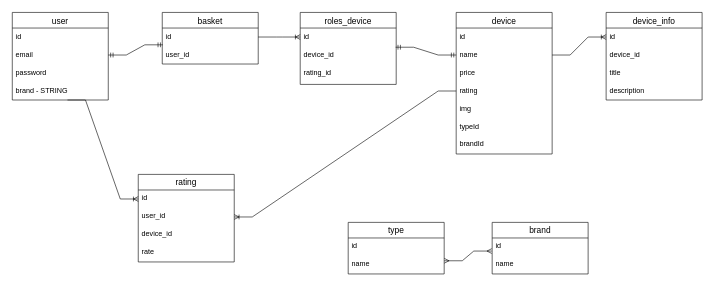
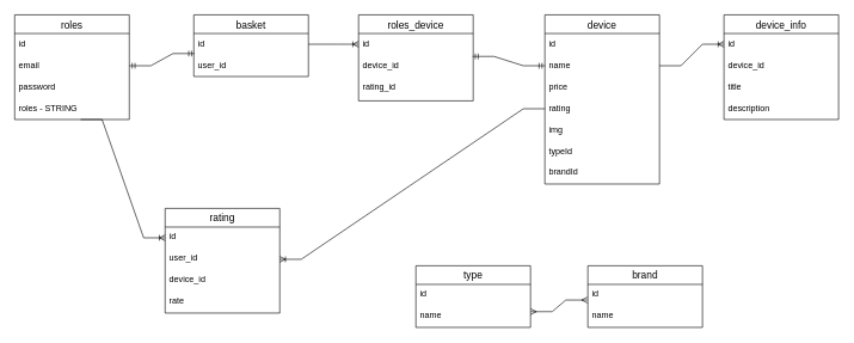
  <mxCell id="0" />
  <mxCell id="1" parent="0" />
- <mxCell id="2" value="user" style="swimlane;fontStyle=0;childLayout=stackLayout;horizontal=1;startSize=26;horizontalStack=0;resizeParent=1;resizeParentMax=0;resizeLast=0;collapsible=1;marginBottom=0;align=center;fontSize=14;" vertex="1" parent="1"><mxGeometry x="20" y="20" width="160" height="146" as="geometry" /></mxCell>
+ <mxCell id="2" value="roles" style="swimlane;fontStyle=0;childLayout=stackLayout;horizontal=1;startSize=26;horizontalStack=0;resizeParent=1;resizeParentMax=0;resizeLast=0;collapsible=1;marginBottom=0;align=center;fontSize=14;" vertex="1" parent="1"><mxGeometry x="20" y="20" width="160" height="146" as="geometry" /></mxCell>
  <mxCell id="3" value="id" style="text;strokeColor=none;fillColor=none;spacingLeft=4;spacingRight=4;overflow=hidden;rotatable=0;points=[[0,0.5],[1,0.5]];portConstraint=eastwest;fontSize=12;" vertex="1" parent="2"><mxGeometry y="26" width="160" height="30" as="geometry" /></mxCell>
  <mxCell id="4" value="email" style="text;strokeColor=none;fillColor=none;spacingLeft=4;spacingRight=4;overflow=hidden;rotatable=0;points=[[0,0.5],[1,0.5]];portConstraint=eastwest;fontSize=12;" vertex="1" parent="2"><mxGeometry y="56" width="160" height="30" as="geometry" /></mxCell>
  <mxCell id="5" value="password&#10;" style="text;strokeColor=none;fillColor=none;spacingLeft=4;spacingRight=4;overflow=hidden;rotatable=0;points=[[0,0.5],[1,0.5]];portConstraint=eastwest;fontSize=12;" vertex="1" parent="2"><mxGeometry y="86" width="160" height="30" as="geometry" /></mxCell>
- <mxCell id="6" value="brand - STRING" style="text;strokeColor=none;fillColor=none;spacingLeft=4;spacingRight=4;overflow=hidden;rotatable=0;points=[[0,0.5],[1,0.5]];portConstraint=eastwest;fontSize=12;" vertex="1" parent="2"><mxGeometry y="116" width="160" height="30" as="geometry" /></mxCell>
+ <mxCell id="6" value="roles - STRING" style="text;strokeColor=none;fillColor=none;spacingLeft=4;spacingRight=4;overflow=hidden;rotatable=0;points=[[0,0.5],[1,0.5]];portConstraint=eastwest;fontSize=12;" vertex="1" parent="2"><mxGeometry y="116" width="160" height="30" as="geometry" /></mxCell>
  <mxCell id="7" value="basket" style="swimlane;fontStyle=0;childLayout=stackLayout;horizontal=1;startSize=26;horizontalStack=0;resizeParent=1;resizeParentMax=0;resizeLast=0;collapsible=1;marginBottom=0;align=center;fontSize=14;" vertex="1" parent="1"><mxGeometry x="270" y="20" width="160" height="86" as="geometry" /></mxCell>
  <mxCell id="8" value="id" style="text;strokeColor=none;fillColor=none;spacingLeft=4;spacingRight=4;overflow=hidden;rotatable=0;points=[[0,0.5],[1,0.5]];portConstraint=eastwest;fontSize=12;" vertex="1" parent="7"><mxGeometry y="26" width="160" height="30" as="geometry" /></mxCell>
  <mxCell id="9" value="user_id" style="text;strokeColor=none;fillColor=none;spacingLeft=4;spacingRight=4;overflow=hidden;rotatable=0;points=[[0,0.5],[1,0.5]];portConstraint=eastwest;fontSize=12;" vertex="1" parent="7"><mxGeometry y="56" width="160" height="30" as="geometry" /></mxCell>
  <mxCell id="10" value="" style="edgeStyle=entityRelationEdgeStyle;fontSize=12;html=1;endArrow=ERmandOne;startArrow=ERmandOne;rounded=0;entryX=0.006;entryY=-0.067;entryDx=0;entryDy=0;entryPerimeter=0;exitX=1;exitY=0.5;exitDx=0;exitDy=0;" edge="1" parent="1" source="4" target="9"><mxGeometry width="100" height="100" relative="1" as="geometry"><mxPoint x="190" y="90" as="sourcePoint" /><mxPoint x="270" y="130" as="targetPoint" /></mxGeometry></mxCell>
  <mxCell id="11" value="device" style="swimlane;fontStyle=0;childLayout=stackLayout;horizontal=1;startSize=26;horizontalStack=0;resizeParent=1;resizeParentMax=0;resizeLast=0;collapsible=1;marginBottom=0;align=center;fontSize=14;" vertex="1" parent="1"><mxGeometry x="760" y="20" width="160" height="236" as="geometry" /></mxCell>
  <mxCell id="12" value="id" style="text;strokeColor=none;fillColor=none;spacingLeft=4;spacingRight=4;overflow=hidden;rotatable=0;points=[[0,0.5],[1,0.5]];portConstraint=eastwest;fontSize=12;" vertex="1" parent="11"><mxGeometry y="26" width="160" height="30" as="geometry" /></mxCell>
  <mxCell id="13" value="name" style="text;strokeColor=none;fillColor=none;spacingLeft=4;spacingRight=4;overflow=hidden;rotatable=0;points=[[0,0.5],[1,0.5]];portConstraint=eastwest;fontSize=12;" vertex="1" parent="11"><mxGeometry y="56" width="160" height="30" as="geometry" /></mxCell>
  <mxCell id="14" value="price" style="text;strokeColor=none;fillColor=none;spacingLeft=4;spacingRight=4;overflow=hidden;rotatable=0;points=[[0,0.5],[1,0.5]];portConstraint=eastwest;fontSize=12;" vertex="1" parent="11"><mxGeometry y="86" width="160" height="30" as="geometry" /></mxCell>
  <mxCell id="15" value="rating" style="text;strokeColor=none;fillColor=none;spacingLeft=4;spacingRight=4;overflow=hidden;rotatable=0;points=[[0,0.5],[1,0.5]];portConstraint=eastwest;fontSize=12;" vertex="1" parent="11"><mxGeometry y="116" width="160" height="30" as="geometry" /></mxCell>
  <mxCell id="16" value="img" style="text;strokeColor=none;fillColor=none;spacingLeft=4;spacingRight=4;overflow=hidden;rotatable=0;points=[[0,0.5],[1,0.5]];portConstraint=eastwest;fontSize=12;" vertex="1" parent="11"><mxGeometry y="146" width="160" height="30" as="geometry" /></mxCell>
  <mxCell id="17" value="typeId" style="text;strokeColor=none;fillColor=none;spacingLeft=4;spacingRight=4;overflow=hidden;rotatable=0;points=[[0,0.5],[1,0.5]];portConstraint=eastwest;fontSize=12;" vertex="1" parent="11"><mxGeometry y="176" width="160" height="30" as="geometry" /></mxCell>
  <mxCell id="18" value="brandId" style="text;strokeColor=none;fillColor=none;spacingLeft=4;spacingRight=4;overflow=hidden;rotatable=0;points=[[0,0.5],[1,0.5]];portConstraint=eastwest;fontSize=12;" vertex="1" parent="11"><mxGeometry y="206" width="160" height="30" as="geometry" /></mxCell>
  <mxCell id="19" value="type" style="swimlane;fontStyle=0;childLayout=stackLayout;horizontal=1;startSize=26;horizontalStack=0;resizeParent=1;resizeParentMax=0;resizeLast=0;collapsible=1;marginBottom=0;align=center;fontSize=14;" vertex="1" parent="1"><mxGeometry x="580" y="370" width="160" height="86" as="geometry" /></mxCell>
  <mxCell id="20" value="id" style="text;strokeColor=none;fillColor=none;spacingLeft=4;spacingRight=4;overflow=hidden;rotatable=0;points=[[0,0.5],[1,0.5]];portConstraint=eastwest;fontSize=12;" vertex="1" parent="19"><mxGeometry y="26" width="160" height="30" as="geometry" /></mxCell>
  <mxCell id="21" value="name" style="text;strokeColor=none;fillColor=none;spacingLeft=4;spacingRight=4;overflow=hidden;rotatable=0;points=[[0,0.5],[1,0.5]];portConstraint=eastwest;fontSize=12;" vertex="1" parent="19"><mxGeometry y="56" width="160" height="30" as="geometry" /></mxCell>
  <mxCell id="22" value="brand" style="swimlane;fontStyle=0;childLayout=stackLayout;horizontal=1;startSize=26;horizontalStack=0;resizeParent=1;resizeParentMax=0;resizeLast=0;collapsible=1;marginBottom=0;align=center;fontSize=14;" vertex="1" parent="1"><mxGeometry x="820" y="370" width="160" height="86" as="geometry" /></mxCell>
  <mxCell id="23" value="id" style="text;strokeColor=none;fillColor=none;spacingLeft=4;spacingRight=4;overflow=hidden;rotatable=0;points=[[0,0.5],[1,0.5]];portConstraint=eastwest;fontSize=12;" vertex="1" parent="22"><mxGeometry y="26" width="160" height="30" as="geometry" /></mxCell>
  <mxCell id="24" value="name" style="text;strokeColor=none;fillColor=none;spacingLeft=4;spacingRight=4;overflow=hidden;rotatable=0;points=[[0,0.5],[1,0.5]];portConstraint=eastwest;fontSize=12;" vertex="1" parent="22"><mxGeometry y="56" width="160" height="30" as="geometry" /></mxCell>
  <mxCell id="25" value="" style="edgeStyle=entityRelationEdgeStyle;fontSize=12;html=1;endArrow=ERmany;startArrow=ERmany;rounded=0;exitX=1.001;exitY=0.267;exitDx=0;exitDy=0;exitPerimeter=0;entryX=-0.004;entryY=0.727;entryDx=0;entryDy=0;entryPerimeter=0;" edge="1" parent="1" source="21" target="23"><mxGeometry width="100" height="100" relative="1" as="geometry"><mxPoint x="520" y="330" as="sourcePoint" /><mxPoint x="620" y="230" as="targetPoint" /></mxGeometry></mxCell>
  <mxCell id="26" value="device_info" style="swimlane;fontStyle=0;childLayout=stackLayout;horizontal=1;startSize=26;horizontalStack=0;resizeParent=1;resizeParentMax=0;resizeLast=0;collapsible=1;marginBottom=0;align=center;fontSize=14;" vertex="1" parent="1"><mxGeometry x="1010" y="20" width="160" height="146" as="geometry" /></mxCell>
  <mxCell id="27" value="id" style="text;strokeColor=none;fillColor=none;spacingLeft=4;spacingRight=4;overflow=hidden;rotatable=0;points=[[0,0.5],[1,0.5]];portConstraint=eastwest;fontSize=12;" vertex="1" parent="26"><mxGeometry y="26" width="160" height="30" as="geometry" /></mxCell>
  <mxCell id="28" value="device_id" style="text;strokeColor=none;fillColor=none;spacingLeft=4;spacingRight=4;overflow=hidden;rotatable=0;points=[[0,0.5],[1,0.5]];portConstraint=eastwest;fontSize=12;" vertex="1" parent="26"><mxGeometry y="56" width="160" height="30" as="geometry" /></mxCell>
  <mxCell id="29" value="title" style="text;strokeColor=none;fillColor=none;spacingLeft=4;spacingRight=4;overflow=hidden;rotatable=0;points=[[0,0.5],[1,0.5]];portConstraint=eastwest;fontSize=12;" vertex="1" parent="26"><mxGeometry y="86" width="160" height="30" as="geometry" /></mxCell>
  <mxCell id="30" value="description" style="text;strokeColor=none;fillColor=none;spacingLeft=4;spacingRight=4;overflow=hidden;rotatable=0;points=[[0,0.5],[1,0.5]];portConstraint=eastwest;fontSize=12;" vertex="1" parent="26"><mxGeometry y="116" width="160" height="30" as="geometry" /></mxCell>
  <mxCell id="31" value="" style="edgeStyle=entityRelationEdgeStyle;fontSize=12;html=1;endArrow=ERoneToMany;rounded=0;exitX=1;exitY=0.5;exitDx=0;exitDy=0;entryX=0;entryY=0.5;entryDx=0;entryDy=0;" edge="1" parent="1" source="13" target="27"><mxGeometry width="100" height="100" relative="1" as="geometry"><mxPoint x="940" y="30" as="sourcePoint" /><mxPoint x="1040" y="-70" as="targetPoint" /></mxGeometry></mxCell>
  <mxCell id="32" value="roles_device" style="swimlane;fontStyle=0;childLayout=stackLayout;horizontal=1;startSize=26;horizontalStack=0;resizeParent=1;resizeParentMax=0;resizeLast=0;collapsible=1;marginBottom=0;align=center;fontSize=14;" vertex="1" parent="1"><mxGeometry x="500" y="20" width="160" height="120" as="geometry" /></mxCell>
  <mxCell id="33" value="id" style="text;strokeColor=none;fillColor=none;spacingLeft=4;spacingRight=4;overflow=hidden;rotatable=0;points=[[0,0.5],[1,0.5]];portConstraint=eastwest;fontSize=12;" vertex="1" parent="32"><mxGeometry y="26" width="160" height="30" as="geometry" /></mxCell>
  <mxCell id="34" value="device_id" style="text;strokeColor=none;fillColor=none;spacingLeft=4;spacingRight=4;overflow=hidden;rotatable=0;points=[[0,0.5],[1,0.5]];portConstraint=eastwest;fontSize=12;" vertex="1" parent="32"><mxGeometry y="56" width="160" height="30" as="geometry" /></mxCell>
  <mxCell id="35" value="rating_id" style="text;strokeColor=none;fillColor=none;spacingLeft=4;spacingRight=4;overflow=hidden;rotatable=0;points=[[0,0.5],[1,0.5]];portConstraint=eastwest;fontSize=12;" vertex="1" parent="32"><mxGeometry y="86" width="160" height="34" as="geometry" /></mxCell>
  <mxCell id="36" value="" style="edgeStyle=entityRelationEdgeStyle;fontSize=12;html=1;endArrow=ERoneToMany;rounded=0;exitX=1;exitY=0.5;exitDx=0;exitDy=0;entryX=0;entryY=0.5;entryDx=0;entryDy=0;" edge="1" parent="1" source="8" target="33"><mxGeometry width="100" height="100" relative="1" as="geometry"><mxPoint x="500" y="230" as="sourcePoint" /><mxPoint x="500" y="90" as="targetPoint" /></mxGeometry></mxCell>
  <mxCell id="37" value="" style="edgeStyle=entityRelationEdgeStyle;fontSize=12;html=1;endArrow=ERmandOne;startArrow=ERmandOne;rounded=0;exitX=0.994;exitY=0.067;exitDx=0;exitDy=0;exitPerimeter=0;entryX=0;entryY=0.5;entryDx=0;entryDy=0;" edge="1" parent="1" source="34" target="13"><mxGeometry width="100" height="100" relative="1" as="geometry"><mxPoint x="760" y="150" as="sourcePoint" /><mxPoint x="860" y="50" as="targetPoint" /></mxGeometry></mxCell>
  <mxCell id="38" value="rating" style="swimlane;fontStyle=0;childLayout=stackLayout;horizontal=1;startSize=26;horizontalStack=0;resizeParent=1;resizeParentMax=0;resizeLast=0;collapsible=1;marginBottom=0;align=center;fontSize=14;" vertex="1" parent="1"><mxGeometry x="230" y="290" width="160" height="146" as="geometry" /></mxCell>
  <mxCell id="39" value="id" style="text;strokeColor=none;fillColor=none;spacingLeft=4;spacingRight=4;overflow=hidden;rotatable=0;points=[[0,0.5],[1,0.5]];portConstraint=eastwest;fontSize=12;" vertex="1" parent="38"><mxGeometry y="26" width="160" height="30" as="geometry" /></mxCell>
  <mxCell id="40" value="user_id" style="text;strokeColor=none;fillColor=none;spacingLeft=4;spacingRight=4;overflow=hidden;rotatable=0;points=[[0,0.5],[1,0.5]];portConstraint=eastwest;fontSize=12;" vertex="1" parent="38"><mxGeometry y="56" width="160" height="30" as="geometry" /></mxCell>
  <mxCell id="41" value="device_id" style="text;strokeColor=none;fillColor=none;spacingLeft=4;spacingRight=4;overflow=hidden;rotatable=0;points=[[0,0.5],[1,0.5]];portConstraint=eastwest;fontSize=12;" vertex="1" parent="38"><mxGeometry y="86" width="160" height="30" as="geometry" /></mxCell>
  <mxCell id="42" value="rate" style="text;strokeColor=none;fillColor=none;spacingLeft=4;spacingRight=4;overflow=hidden;rotatable=0;points=[[0,0.5],[1,0.5]];portConstraint=eastwest;fontSize=12;" vertex="1" parent="38"><mxGeometry y="116" width="160" height="30" as="geometry" /></mxCell>
  <mxCell id="43" value="" style="edgeStyle=entityRelationEdgeStyle;fontSize=12;html=1;endArrow=ERoneToMany;rounded=0;exitX=0.575;exitY=1;exitDx=0;exitDy=0;exitPerimeter=0;entryX=0;entryY=0.5;entryDx=0;entryDy=0;" edge="1" parent="1" source="6" target="39"><mxGeometry width="100" height="100" relative="1" as="geometry"><mxPoint x="350" y="390" as="sourcePoint" /><mxPoint x="450" y="290" as="targetPoint" /></mxGeometry></mxCell>
  <mxCell id="44" value="" style="edgeStyle=entityRelationEdgeStyle;fontSize=12;html=1;endArrow=ERoneToMany;rounded=0;exitX=0;exitY=0.5;exitDx=0;exitDy=0;" edge="1" parent="1" source="15" target="40"><mxGeometry width="100" height="100" relative="1" as="geometry"><mxPoint x="530" y="175" as="sourcePoint" /><mxPoint x="648" y="340" as="targetPoint" /></mxGeometry></mxCell>
